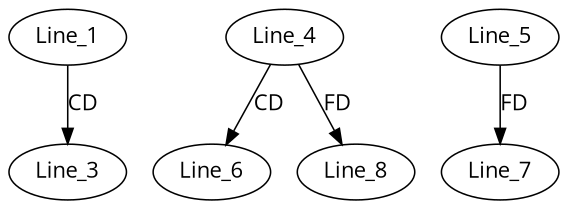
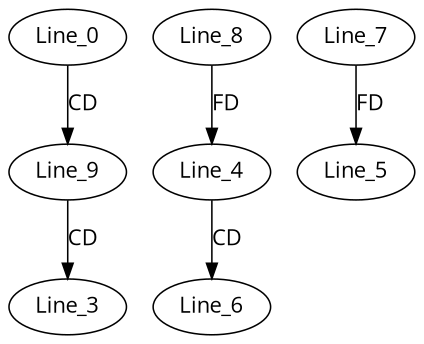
  digraph {
    fontname="Open Sans"
    node [fontname="Open Sans"]
    edge [fontname="Open Sans"]
-   Line_1
+   Line_0
+   Line_1 [label=Line_9]
    n3 [label=Line_3]
    Line_4
    Line_6
    Line_8
    Line_5
    Line_7
+   Line_0 -> Line_1 [label=CD]
    Line_1 -> n3 [label=CD]
    Line_4 -> Line_6 [label=CD]
-   Line_4 -> Line_8 [label=FD]
-   Line_5 -> Line_7 [label=FD]
+   Line_8 -> Line_4 [label=FD]
+   Line_7 -> Line_5 [label=FD]
  }
